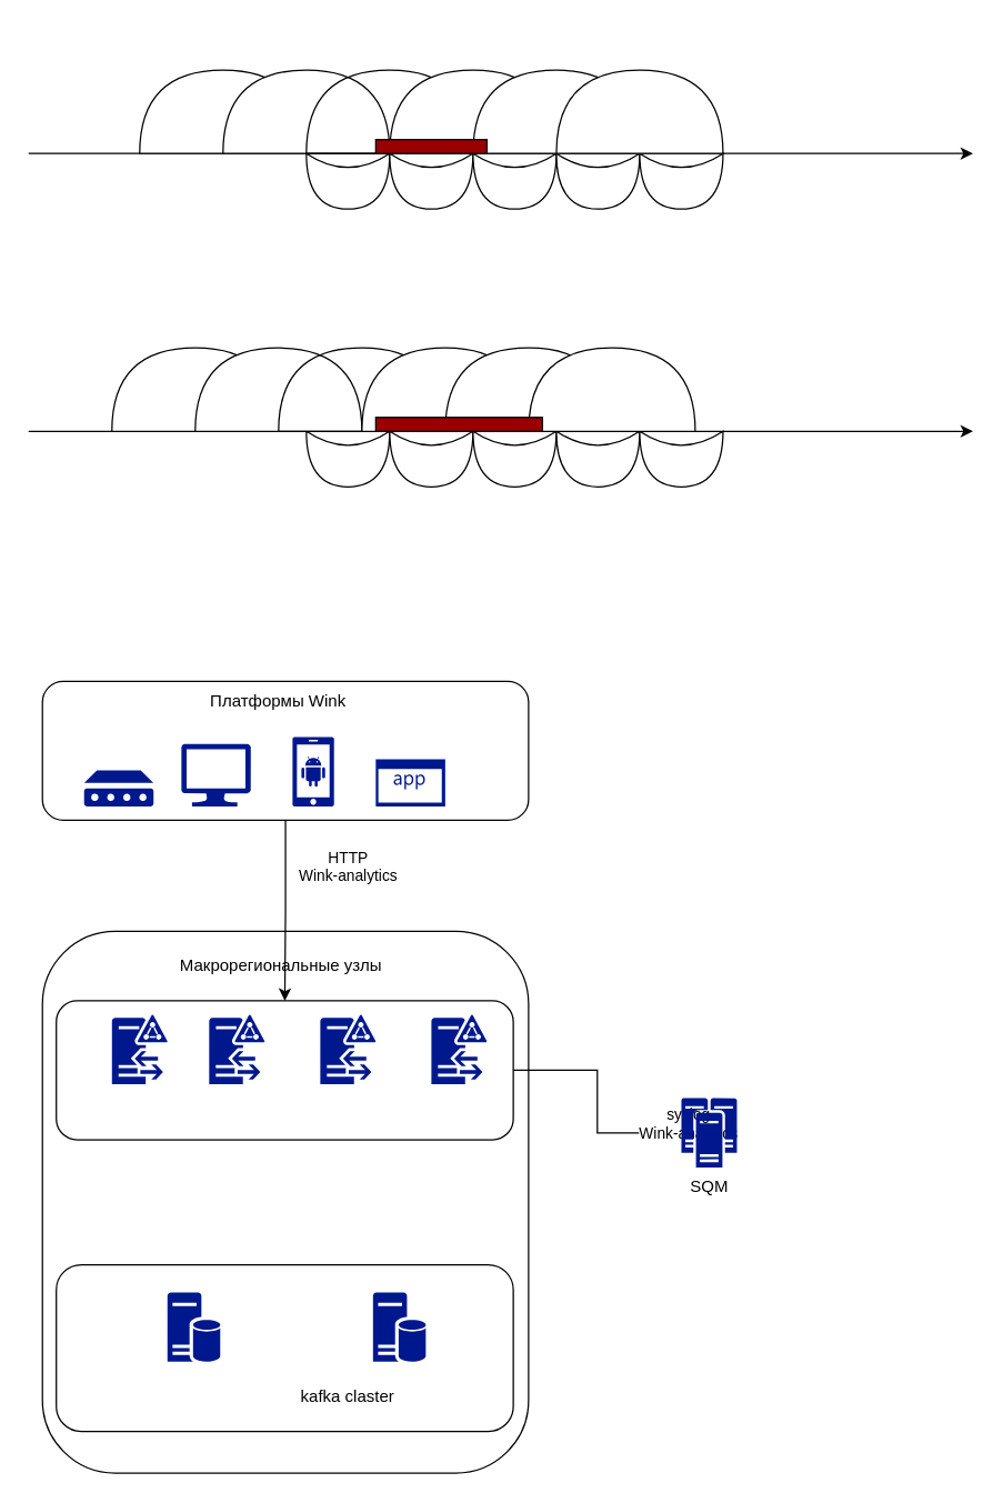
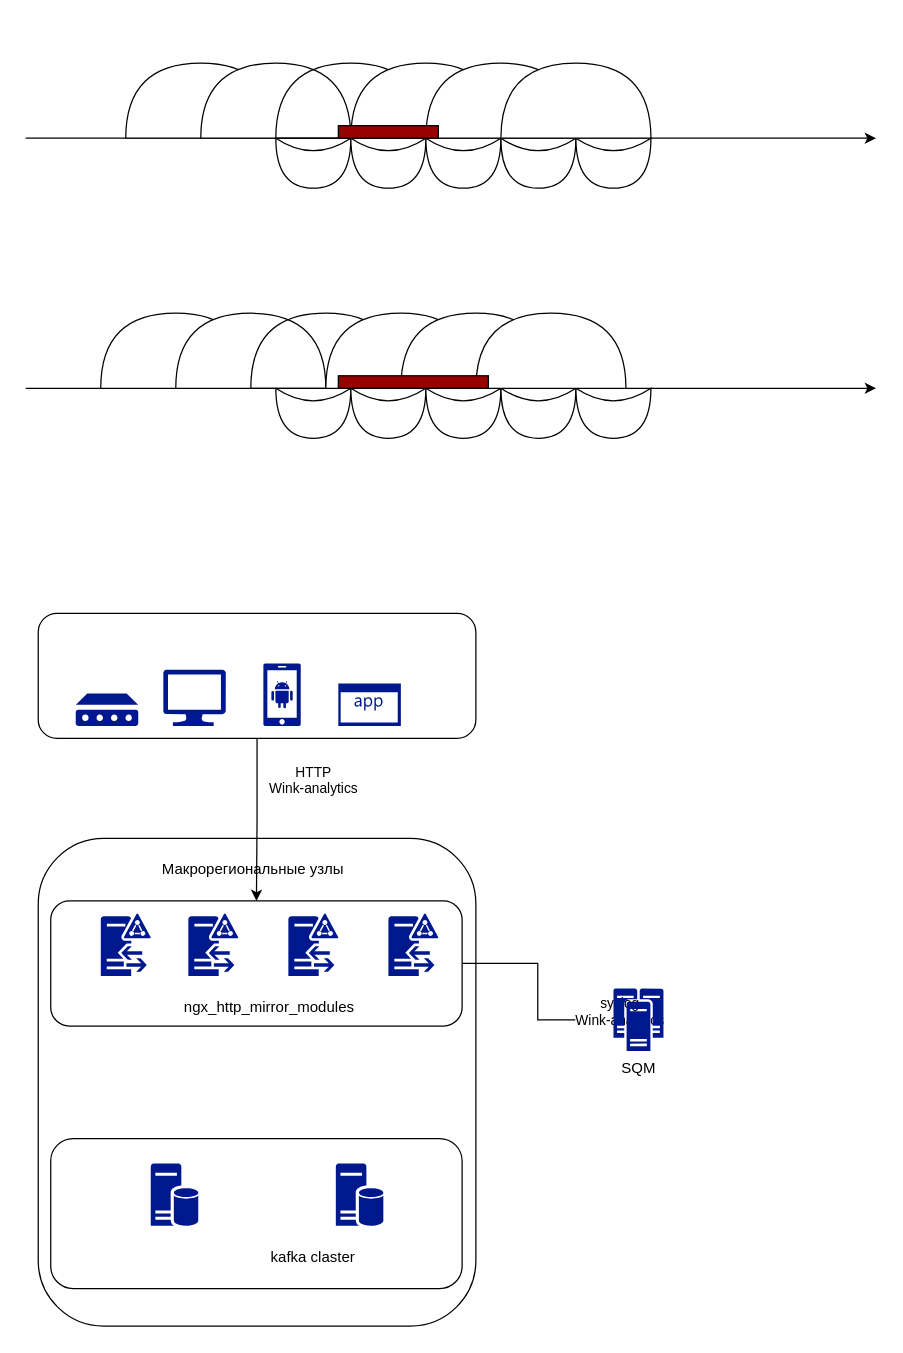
  <mxCell id="0" />
  <mxCell id="1" parent="0" />
  <mxCell id="2" value="" style="endArrow=classic;html=1;rounded=0;" edge="1" parent="1"><mxGeometry width="50" height="50" relative="1" as="geometry"><mxPoint x="20" y="110" as="sourcePoint" /><mxPoint x="700" y="110" as="targetPoint" /></mxGeometry></mxCell>
  <mxCell id="3" value="" style="shape=or;whiteSpace=wrap;html=1;rotation=-90;" vertex="1" parent="1"><mxGeometry x="130" y="20" width="60" height="120" as="geometry" /></mxCell>
  <mxCell id="4" value="" style="shape=xor;whiteSpace=wrap;html=1;rotation=90;" vertex="1" parent="1"><mxGeometry x="230" y="100" width="40" height="60" as="geometry" /></mxCell>
  <mxCell id="5" value="" style="shape=or;whiteSpace=wrap;html=1;rotation=-90;fillColor=default;" vertex="1" parent="1"><mxGeometry x="190" y="20" width="60" height="120" as="geometry" /></mxCell>
  <mxCell id="6" value="" style="shape=xor;whiteSpace=wrap;html=1;rotation=90;" vertex="1" parent="1"><mxGeometry x="290" y="100" width="40" height="60" as="geometry" /></mxCell>
  <mxCell id="7" value="" style="shape=xor;whiteSpace=wrap;html=1;rotation=90;" vertex="1" parent="1"><mxGeometry x="350" y="100" width="40" height="60" as="geometry" /></mxCell>
  <mxCell id="8" value="" style="shape=xor;whiteSpace=wrap;html=1;rotation=90;" vertex="1" parent="1"><mxGeometry x="410" y="100" width="40" height="60" as="geometry" /></mxCell>
  <mxCell id="9" value="" style="shape=or;whiteSpace=wrap;html=1;rotation=-90;fillColor=none;" vertex="1" parent="1"><mxGeometry x="250" y="20" width="60" height="120" as="geometry" /></mxCell>
  <mxCell id="10" value="" style="shape=or;whiteSpace=wrap;html=1;rotation=-90;" vertex="1" parent="1"><mxGeometry x="310" y="20" width="60" height="120" as="geometry" /></mxCell>
  <mxCell id="11" value="" style="shape=or;whiteSpace=wrap;html=1;rotation=-90;" vertex="1" parent="1"><mxGeometry x="370" y="20" width="60" height="120" as="geometry" /></mxCell>
  <mxCell id="12" value="" style="rounded=0;whiteSpace=wrap;html=1;fillColor=#990000;" vertex="1" parent="1"><mxGeometry x="270" y="100" width="80" height="10" as="geometry" /></mxCell>
  <mxCell id="13" value="" style="shape=xor;whiteSpace=wrap;html=1;rotation=90;" vertex="1" parent="1"><mxGeometry x="470" y="100" width="40" height="60" as="geometry" /></mxCell>
  <mxCell id="14" value="" style="shape=or;whiteSpace=wrap;html=1;rotation=-90;" vertex="1" parent="1"><mxGeometry x="430" y="20" width="60" height="120" as="geometry" /></mxCell>
  <mxCell id="15" value="" style="endArrow=classic;html=1;rounded=0;" edge="1" parent="1"><mxGeometry width="50" height="50" relative="1" as="geometry"><mxPoint x="20" y="310" as="sourcePoint" /><mxPoint x="700" y="310" as="targetPoint" /></mxGeometry></mxCell>
  <mxCell id="16" value="" style="shape=or;whiteSpace=wrap;html=1;rotation=-90;" vertex="1" parent="1"><mxGeometry x="110" y="220" width="60" height="120" as="geometry" /></mxCell>
  <mxCell id="17" value="" style="shape=xor;whiteSpace=wrap;html=1;rotation=90;" vertex="1" parent="1"><mxGeometry x="230" y="300" width="40" height="60" as="geometry" /></mxCell>
  <mxCell id="18" value="" style="shape=or;whiteSpace=wrap;html=1;rotation=-90;fillColor=default;" vertex="1" parent="1"><mxGeometry x="170" y="220" width="60" height="120" as="geometry" /></mxCell>
  <mxCell id="19" value="" style="shape=xor;whiteSpace=wrap;html=1;rotation=90;" vertex="1" parent="1"><mxGeometry x="290" y="300" width="40" height="60" as="geometry" /></mxCell>
  <mxCell id="20" value="" style="shape=xor;whiteSpace=wrap;html=1;rotation=90;" vertex="1" parent="1"><mxGeometry x="350" y="300" width="40" height="60" as="geometry" /></mxCell>
  <mxCell id="21" value="" style="shape=xor;whiteSpace=wrap;html=1;rotation=90;" vertex="1" parent="1"><mxGeometry x="410" y="300" width="40" height="60" as="geometry" /></mxCell>
  <mxCell id="22" value="" style="shape=or;whiteSpace=wrap;html=1;rotation=-90;fillColor=none;" vertex="1" parent="1"><mxGeometry x="230" y="220" width="60" height="120" as="geometry" /></mxCell>
  <mxCell id="23" value="" style="shape=or;whiteSpace=wrap;html=1;rotation=-90;" vertex="1" parent="1"><mxGeometry x="290" y="220" width="60" height="120" as="geometry" /></mxCell>
  <mxCell id="24" value="" style="shape=or;whiteSpace=wrap;html=1;rotation=-90;" vertex="1" parent="1"><mxGeometry x="350" y="220" width="60" height="120" as="geometry" /></mxCell>
  <mxCell id="25" value="" style="shape=xor;whiteSpace=wrap;html=1;rotation=90;" vertex="1" parent="1"><mxGeometry x="470" y="300" width="40" height="60" as="geometry" /></mxCell>
  <mxCell id="26" value="" style="shape=or;whiteSpace=wrap;html=1;rotation=-90;" vertex="1" parent="1"><mxGeometry x="410" y="220" width="60" height="120" as="geometry" /></mxCell>
  <mxCell id="27" value="" style="rounded=0;whiteSpace=wrap;html=1;fillColor=#990000;" vertex="1" parent="1"><mxGeometry x="270" y="300" width="120" height="10" as="geometry" /></mxCell>
  <mxCell id="28" value="" style="sketch=0;aspect=fixed;pointerEvents=1;shadow=0;dashed=0;html=1;strokeColor=none;labelPosition=center;verticalLabelPosition=bottom;verticalAlign=top;align=center;fillColor=#00188D;shape=mxgraph.mscae.enterprise.android_phone" vertex="1" parent="1"><mxGeometry x="210" y="530" width="30" height="50" as="geometry" /></mxCell>
  <mxCell id="29" value="" style="sketch=0;aspect=fixed;pointerEvents=1;shadow=0;dashed=0;html=1;strokeColor=none;labelPosition=center;verticalLabelPosition=bottom;verticalAlign=top;align=center;fillColor=#00188D;shape=mxgraph.mscae.enterprise.application" vertex="1" parent="1"><mxGeometry x="270" y="546" width="50" height="34" as="geometry" /></mxCell>
  <mxCell id="30" value="" style="sketch=0;aspect=fixed;pointerEvents=1;shadow=0;dashed=0;html=1;strokeColor=none;labelPosition=center;verticalLabelPosition=bottom;verticalAlign=top;align=center;fillColor=#00188D;shape=mxgraph.mscae.enterprise.device" vertex="1" parent="1"><mxGeometry x="60" y="554" width="50" height="26" as="geometry" /></mxCell>
  <mxCell id="31" value="" style="sketch=0;aspect=fixed;pointerEvents=1;shadow=0;dashed=0;html=1;strokeColor=none;labelPosition=center;verticalLabelPosition=bottom;verticalAlign=top;align=center;fillColor=#00188D;shape=mxgraph.azure.computer" vertex="1" parent="1"><mxGeometry x="130" y="535" width="50" height="45" as="geometry" /></mxCell>
  <mxCell id="32" value="&#10;HTTP&#10;Wink-analytics&#10;&#10;" style="edgeStyle=orthogonalEdgeStyle;rounded=0;orthogonalLoop=1;jettySize=auto;html=1;" edge="1" parent="1" source="33" target="43"><mxGeometry x="-0.387" y="45" relative="1" as="geometry"><mxPoint as="offset" /></mxGeometry></mxCell>
  <mxCell id="33" value="" style="rounded=1;whiteSpace=wrap;html=1;fillColor=none;" vertex="1" parent="1"><mxGeometry x="30" y="490" width="350" height="100" as="geometry" /></mxCell>
- <mxCell id="34" value="Платформы Wink" style="text;html=1;align=center;verticalAlign=middle;whiteSpace=wrap;rounded=0;" vertex="1" parent="1"><mxGeometry x="140" y="490" width="120" height="30" as="geometry" /></mxCell>
  <mxCell id="35" value="" style="rounded=1;whiteSpace=wrap;html=1;fillColor=none;" vertex="1" parent="1"><mxGeometry x="30" y="670" width="350" height="390" as="geometry" /></mxCell>
  <mxCell id="36" value="Макрорегиональные узлы" style="text;html=1;align=center;verticalAlign=middle;whiteSpace=wrap;rounded=0;" vertex="1" parent="1"><mxGeometry x="117" y="680" width="170" height="30" as="geometry" /></mxCell>
  <mxCell id="37" value="" style="sketch=0;aspect=fixed;pointerEvents=1;shadow=0;dashed=0;html=1;strokeColor=none;labelPosition=center;verticalLabelPosition=bottom;verticalAlign=top;align=center;fillColor=#00188D;shape=mxgraph.mscae.enterprise.d" vertex="1" parent="1"><mxGeometry x="80" y="730" width="40" height="50" as="geometry" /></mxCell>
  <mxCell id="38" value="" style="sketch=0;aspect=fixed;pointerEvents=1;shadow=0;dashed=0;html=1;strokeColor=none;labelPosition=center;verticalLabelPosition=bottom;verticalAlign=top;align=center;fillColor=#00188D;shape=mxgraph.mscae.enterprise.d" vertex="1" parent="1"><mxGeometry x="150" y="730" width="40" height="50" as="geometry" /></mxCell>
  <mxCell id="39" value="" style="sketch=0;aspect=fixed;pointerEvents=1;shadow=0;dashed=0;html=1;strokeColor=none;labelPosition=center;verticalLabelPosition=bottom;verticalAlign=top;align=center;fillColor=#00188D;shape=mxgraph.mscae.enterprise.d" vertex="1" parent="1"><mxGeometry x="230" y="730" width="40" height="50" as="geometry" /></mxCell>
  <mxCell id="40" value="" style="sketch=0;aspect=fixed;pointerEvents=1;shadow=0;dashed=0;html=1;strokeColor=none;labelPosition=center;verticalLabelPosition=bottom;verticalAlign=top;align=center;fillColor=#00188D;shape=mxgraph.mscae.enterprise.d" vertex="1" parent="1"><mxGeometry x="310" y="730" width="40" height="50" as="geometry" /></mxCell>
  <mxCell id="41" style="edgeStyle=orthogonalEdgeStyle;rounded=0;orthogonalLoop=1;jettySize=auto;html=1;" edge="1" parent="1" source="43" target="49"><mxGeometry relative="1" as="geometry"><mxPoint x="450" y="770" as="targetPoint" /></mxGeometry></mxCell>
  <mxCell id="42" value="&lt;br&gt;syslog&lt;br&gt;Wink-analytics&lt;br&gt;&lt;div&gt;&lt;br&gt;&lt;/div&gt;" style="edgeLabel;html=1;align=center;verticalAlign=middle;resizable=0;points=[];" vertex="1" connectable="0" parent="41"><mxGeometry x="0.088" y="-1" relative="1" as="geometry"><mxPoint x="66" y="9" as="offset" /></mxGeometry></mxCell>
  <mxCell id="43" value="" style="rounded=1;whiteSpace=wrap;html=1;fillColor=none;" vertex="1" parent="1"><mxGeometry x="40" y="720" width="329" height="100" as="geometry" /></mxCell>
+ <mxCell id="44" value="ngx_http_mirror_modules" style="text;html=1;align=center;verticalAlign=middle;whiteSpace=wrap;rounded=0;" vertex="1" parent="1"><mxGeometry x="140" y="790" width="150" height="30" as="geometry" /></mxCell>
  <mxCell id="45" value="" style="rounded=1;whiteSpace=wrap;html=1;fillColor=none;" vertex="1" parent="1"><mxGeometry x="40" y="910" width="329" height="120" as="geometry" /></mxCell>
  <mxCell id="46" value="" style="sketch=0;aspect=fixed;pointerEvents=1;shadow=0;dashed=0;html=1;strokeColor=none;labelPosition=center;verticalLabelPosition=bottom;verticalAlign=top;align=center;fillColor=#00188D;shape=mxgraph.mscae.enterprise.database_server" vertex="1" parent="1"><mxGeometry x="120" y="930" width="38" height="50" as="geometry" /></mxCell>
  <mxCell id="47" value="" style="sketch=0;aspect=fixed;pointerEvents=1;shadow=0;dashed=0;html=1;strokeColor=none;labelPosition=center;verticalLabelPosition=bottom;verticalAlign=top;align=center;fillColor=#00188D;shape=mxgraph.mscae.enterprise.database_server" vertex="1" parent="1"><mxGeometry x="268" y="930" width="38" height="50" as="geometry" /></mxCell>
  <mxCell id="48" value="kafka claster" style="text;html=1;align=center;verticalAlign=middle;whiteSpace=wrap;rounded=0;" vertex="1" parent="1"><mxGeometry x="175" y="990" width="150" height="30" as="geometry" /></mxCell>
  <mxCell id="49" value="SQM" style="sketch=0;aspect=fixed;pointerEvents=1;shadow=0;dashed=0;html=1;strokeColor=none;labelPosition=center;verticalLabelPosition=bottom;verticalAlign=top;align=center;fillColor=#00188D;shape=mxgraph.mscae.enterprise.cluster_server" vertex="1" parent="1"><mxGeometry x="490" y="790" width="40" height="50" as="geometry" /></mxCell>
